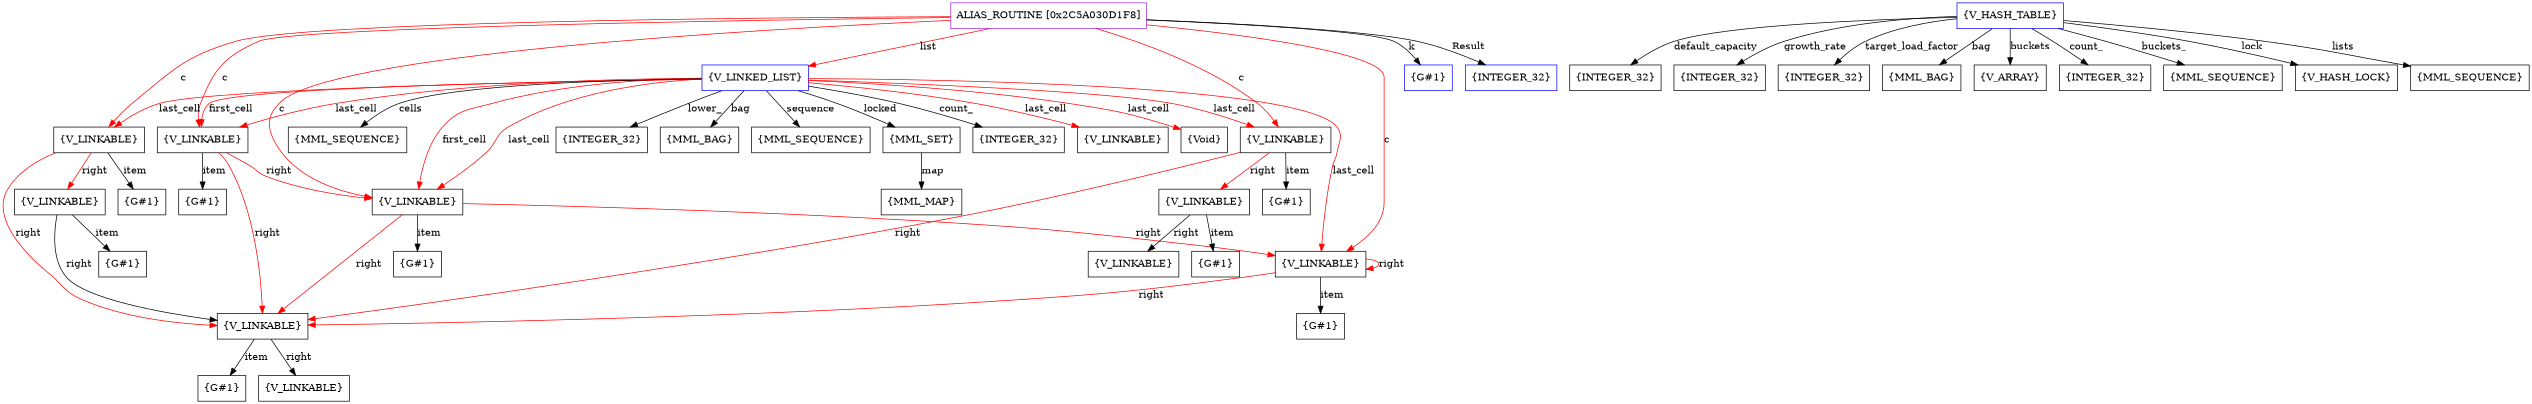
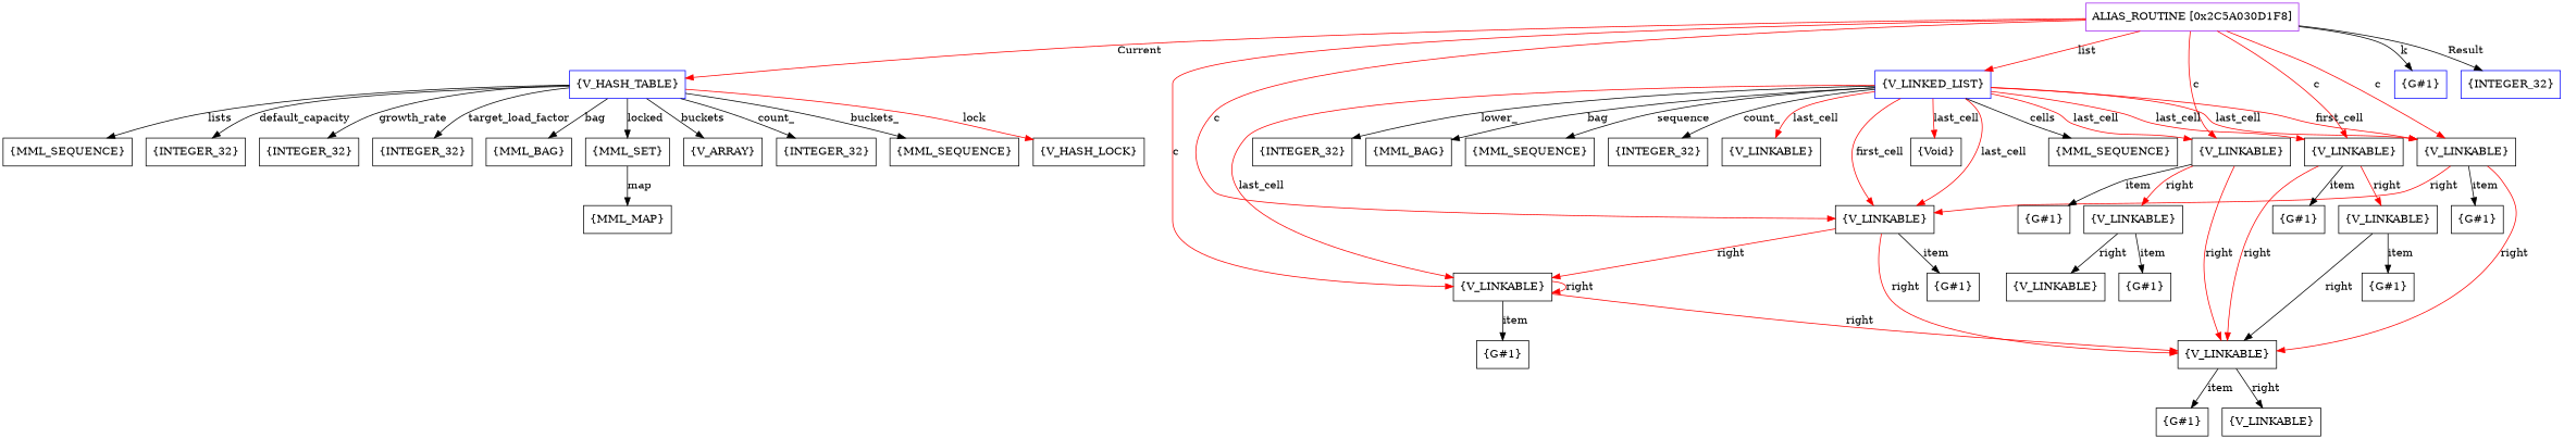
  digraph {
    fontname="DejaVu Serif"
    node [fontname="DejaVu Serif" shape=box]
    edge [fontname="DejaVu Serif"]
    n1 [color=purple label=<ALIAS_ROUTINE [0x2C5A030D1F8]>]
    n2 [color=blue label=<{V_HASH_TABLE}>]
    n3 [color=blue label=<{V_LINKED_LIST}>]
    n4 [label=<{V_LINKABLE}>]
    n5 [label=<{V_LINKABLE}>]
    n6 [label=<{V_LINKABLE}>]
    n7 [label=<{V_LINKABLE}>]
    n8 [label=<{V_LINKABLE}>]
    n9 [color=blue label=<{G#1}>]
    n10 [color=blue label=<{INTEGER_32}>]
    n11 [label=<{INTEGER_32}>]
    n12 [label=<{INTEGER_32}>]
    n13 [label=<{INTEGER_32}>]
    n14 [label=<{MML_BAG}>]
    n15 [label=<{MML_SET}>]
    n16 [label=<{V_ARRAY}>]
    n17 [label=<{INTEGER_32}>]
    n18 [label=<{MML_SEQUENCE}>]
    n19 [label=<{V_HASH_LOCK}>]
    n20 [label=<{MML_SEQUENCE}>]
    n21 [label=<{INTEGER_32}>]
    n22 [label=<{MML_BAG}>]
    n23 [label=<{MML_SEQUENCE}>]
    n24 [label=<{INTEGER_32}>]
    n25 [label=<{V_LINKABLE}>]
    n26 [label=<{Void}>]
    n27 [label=<{MML_SEQUENCE}>]
    n28 [label=<{G#1}>]
    n29 [label=<{V_LINKABLE}>]
    n30 [label=<{G#1}>]
    n31 [label=<{G#1}>]
    n32 [label=<{G#1}>]
    n33 [label=<{V_LINKABLE}>]
    n34 [label=<{G#1}>]
    n35 [label=<{V_LINKABLE}>]
    n36 [label=<{MML_MAP}>]
    n37 [label=<{G#1}>]
    n38 [label=<{V_LINKABLE}>]
    n39 [label=<{G#1}>]
    n40 [label=<{V_LINKABLE}>]
    n41 [label=<{G#1}>]
+   n1 -> n2 [color=red label=<Current>]
    n1 -> n3 [color=red label=<list>]
    n1 -> n4 [color=red label=<c>]
    n1 -> n5 [color=red label=<c>]
    n1 -> n6 [color=red label=<c>]
    n1 -> n7 [color=red label=<c>]
    n1 -> n8 [color=red label=<c>]
    n1 -> n9 [label=<k>]
    n1 -> n10 [label=<Result>]
    n2 -> n11 [label=<default_capacity>]
    n2 -> n12 [label=<growth_rate>]
    n2 -> n13 [label=<target_load_factor>]
    n2 -> n14 [label=<bag>]
-   n3 -> n15 [label=<locked>]
+   n2 -> n15 [label=<locked>]
    n2 -> n16 [label=<buckets>]
    n2 -> n17 [label=<count_>]
    n2 -> n18 [label=<buckets_>]
-   n2 -> n19 [label=<lock>]
+   n2 -> n19 [label=<lock> color=red]
    n2 -> n20 [label=<lists>]
    n3 -> n4 [color=red label=<first_cell>]
    n3 -> n4 [color=red label=<last_cell>]
    n3 -> n5 [color=red label=<first_cell>]
    n3 -> n5 [color=red label=<last_cell>]
    n3 -> n6 [color=red label=<last_cell>]
    n3 -> n7 [color=red label=<last_cell>]
    n3 -> n8 [color=red label=<last_cell>]
    n3 -> n21 [label=<lower_>]
    n3 -> n22 [label=<bag>]
    n3 -> n23 [label=<sequence>]
    n3 -> n24 [label=<count_>]
    n3 -> n25 [color=red label=<last_cell>]
    n3 -> n26 [color=red label=<last_cell>]
    n3 -> n27 [label=<cells>]
    n4 -> n5 [color=red label=<right>]
    n4 -> n28 [label=<item>]
    n4 -> n29 [color=red label=<right>]
    n5 -> n6 [color=red label=<right>]
    n5 -> n29 [color=red label=<right>]
    n5 -> n30 [label=<item>]
    n6 -> n6 [color=red label=<right>]
    n6 -> n29 [color=red label=<right>]
    n6 -> n31 [label=<item>]
    n7 -> n29 [color=red label=<right>]
    n7 -> n32 [label=<item>]
    n7 -> n33 [color=red label=<right>]
    n8 -> n29 [color=red label=<right>]
    n8 -> n34 [label=<item>]
    n8 -> n35 [color=red label=<right>]
    n15 -> n36 [label=<map>]
    n29 -> n37 [label=<item>]
    n29 -> n38 [label=<right>]
    n33 -> n39 [label=<item>]
    n33 -> n40 [label=<right>]
    n35 -> n29 [label=<right>]
    n35 -> n41 [label=<item>]
  }
